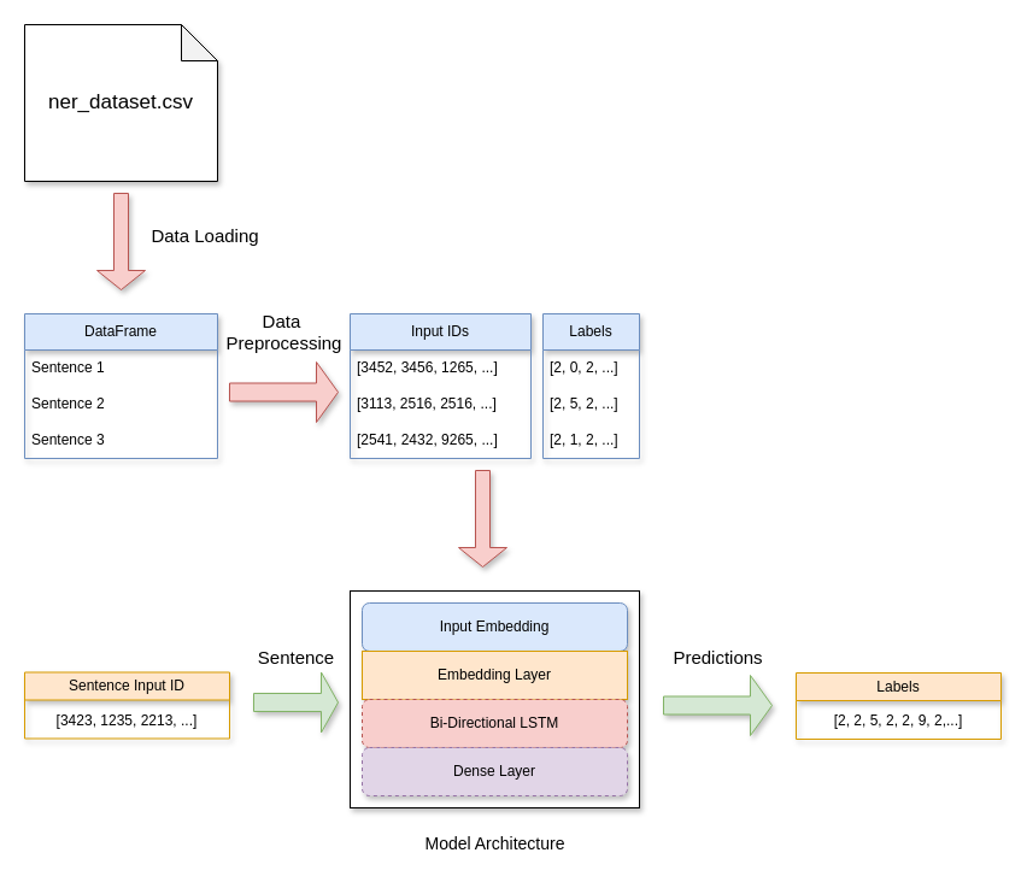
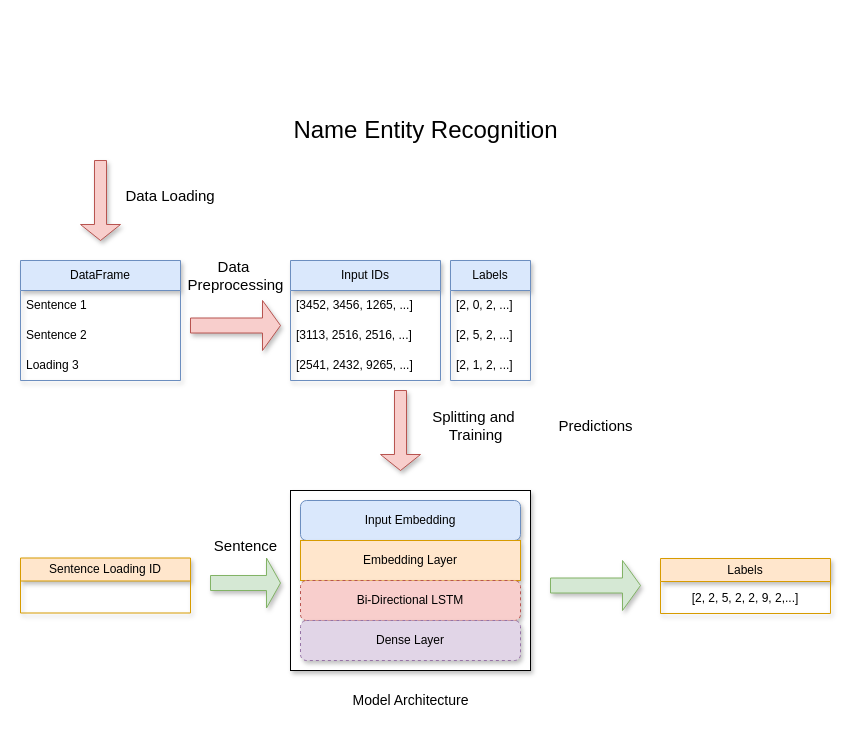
  <mxCell id="0" />
  <mxCell id="1" parent="0" />
  <mxCell id="2" value="" style="rounded=0;whiteSpace=wrap;html=1;shadow=1;" vertex="1" parent="1"><mxGeometry x="290" y="490" width="240" height="180" as="geometry" /></mxCell>
- <mxCell id="3" value="&lt;font style=&quot;font-size: 17px;&quot;&gt;ner_dataset.csv&lt;/font&gt;" style="shape=note;whiteSpace=wrap;html=1;backgroundOutline=1;darkOpacity=0.05;shadow=1;" vertex="1" parent="1"><mxGeometry y="20" width="160" height="130" as="geometry" x="20" /></mxCell>
  <mxCell id="4" value="" style="shape=singleArrow;direction=south;whiteSpace=wrap;html=1;strokeWidth=1;fillColor=#f8cecc;strokeColor=#b85450;shadow=1;" vertex="1" parent="1"><mxGeometry x="80" y="160" width="40" height="80" as="geometry" /></mxCell>
  <mxCell id="5" value="DataFrame" style="swimlane;fontStyle=0;childLayout=stackLayout;horizontal=1;startSize=30;horizontalStack=0;resizeParent=1;resizeParentMax=0;resizeLast=0;collapsible=1;marginBottom=0;whiteSpace=wrap;html=1;fillColor=#dae8fc;strokeColor=#6c8ebf;shadow=1;" vertex="1" parent="1"><mxGeometry y="260" width="160" height="120" as="geometry" x="20" /></mxCell>
  <mxCell id="6" value="Sentence 1" style="text;strokeColor=none;fillColor=none;align=left;verticalAlign=middle;spacingLeft=4;spacingRight=4;overflow=hidden;points=[[0,0.5],[1,0.5]];portConstraint=eastwest;rotatable=0;whiteSpace=wrap;html=1;" vertex="1" parent="5"><mxGeometry y="30" width="160" height="30" as="geometry" /></mxCell>
  <mxCell id="7" value="Sentence 2" style="text;strokeColor=none;fillColor=none;align=left;verticalAlign=middle;spacingLeft=4;spacingRight=4;overflow=hidden;points=[[0,0.5],[1,0.5]];portConstraint=eastwest;rotatable=0;whiteSpace=wrap;html=1;" vertex="1" parent="5"><mxGeometry y="60" width="160" height="30" as="geometry" /></mxCell>
- <mxCell id="8" value="Sentence 3" style="text;strokeColor=none;fillColor=none;align=left;verticalAlign=middle;spacingLeft=4;spacingRight=4;overflow=hidden;points=[[0,0.5],[1,0.5]];portConstraint=eastwest;rotatable=0;whiteSpace=wrap;html=1;" vertex="1" parent="5"><mxGeometry y="90" width="160" height="30" as="geometry" /></mxCell>
+ <mxCell id="8" value="Loading 3" style="text;strokeColor=none;fillColor=none;align=left;verticalAlign=middle;spacingLeft=4;spacingRight=4;overflow=hidden;points=[[0,0.5],[1,0.5]];portConstraint=eastwest;rotatable=0;whiteSpace=wrap;html=1;" vertex="1" parent="5"><mxGeometry y="90" width="160" height="30" as="geometry" /></mxCell>
  <mxCell id="9" value="" style="shape=singleArrow;whiteSpace=wrap;html=1;fontStyle=1;fillColor=#f8cecc;strokeColor=#b85450;shadow=1;" vertex="1" parent="1"><mxGeometry x="190" y="300" width="90" height="50" as="geometry" /></mxCell>
  <mxCell id="10" value="Input IDs" style="swimlane;fontStyle=0;childLayout=stackLayout;horizontal=1;startSize=30;horizontalStack=0;resizeParent=1;resizeParentMax=0;resizeLast=0;collapsible=1;marginBottom=0;whiteSpace=wrap;html=1;fillColor=#dae8fc;strokeColor=#6c8ebf;shadow=1;" vertex="1" parent="1"><mxGeometry x="290" y="260" width="150" height="120" as="geometry" /></mxCell>
  <mxCell id="11" value="[3452, 3456, 1265, ...]" style="text;strokeColor=none;fillColor=none;align=left;verticalAlign=middle;spacingLeft=4;spacingRight=4;overflow=hidden;points=[[0,0.5],[1,0.5]];portConstraint=eastwest;rotatable=0;whiteSpace=wrap;html=1;" vertex="1" parent="10"><mxGeometry y="30" width="150" height="30" as="geometry" /></mxCell>
  <mxCell id="12" value="[3113, 2516, 2516, ...]" style="text;strokeColor=none;fillColor=none;align=left;verticalAlign=middle;spacingLeft=4;spacingRight=4;overflow=hidden;points=[[0,0.5],[1,0.5]];portConstraint=eastwest;rotatable=0;whiteSpace=wrap;html=1;" vertex="1" parent="10"><mxGeometry y="60" width="150" height="30" as="geometry" /></mxCell>
  <mxCell id="13" value="[2541, 2432, 9265, ...]" style="text;strokeColor=none;fillColor=none;align=left;verticalAlign=middle;spacingLeft=4;spacingRight=4;overflow=hidden;points=[[0,0.5],[1,0.5]];portConstraint=eastwest;rotatable=0;whiteSpace=wrap;html=1;" vertex="1" parent="10"><mxGeometry y="90" width="150" height="30" as="geometry" /></mxCell>
  <mxCell id="14" value="Labels" style="swimlane;fontStyle=0;childLayout=stackLayout;horizontal=1;startSize=30;horizontalStack=0;resizeParent=1;resizeParentMax=0;resizeLast=0;collapsible=1;marginBottom=0;whiteSpace=wrap;html=1;fillColor=#dae8fc;strokeColor=#6c8ebf;shadow=1;" vertex="1" parent="1"><mxGeometry x="450" y="260" width="80" height="120" as="geometry" /></mxCell>
  <mxCell id="15" value="[2, 0, 2, ...]" style="text;strokeColor=none;fillColor=none;align=left;verticalAlign=middle;spacingLeft=4;spacingRight=4;overflow=hidden;points=[[0,0.5],[1,0.5]];portConstraint=eastwest;rotatable=0;whiteSpace=wrap;html=1;" vertex="1" parent="14"><mxGeometry y="30" width="80" height="30" as="geometry" /></mxCell>
  <mxCell id="16" value="[2, 5, 2, ...]" style="text;strokeColor=none;fillColor=none;align=left;verticalAlign=middle;spacingLeft=4;spacingRight=4;overflow=hidden;points=[[0,0.5],[1,0.5]];portConstraint=eastwest;rotatable=0;whiteSpace=wrap;html=1;" vertex="1" parent="14"><mxGeometry y="60" width="80" height="30" as="geometry" /></mxCell>
  <mxCell id="17" value="[2, 1, 2, ...]" style="text;strokeColor=none;fillColor=none;align=left;verticalAlign=middle;spacingLeft=4;spacingRight=4;overflow=hidden;points=[[0,0.5],[1,0.5]];portConstraint=eastwest;rotatable=0;whiteSpace=wrap;html=1;" vertex="1" parent="14"><mxGeometry y="90" width="80" height="30" as="geometry" /></mxCell>
  <mxCell id="18" value="" style="shape=singleArrow;direction=south;whiteSpace=wrap;html=1;fillColor=#f8cecc;strokeColor=#b85450;shadow=1;" vertex="1" parent="1"><mxGeometry x="380" y="390" width="40" height="80" as="geometry" /></mxCell>
  <mxCell id="19" value="Input Embedding" style="rounded=1;whiteSpace=wrap;html=1;fillColor=#dae8fc;strokeColor=#6c8ebf;shadow=1;" vertex="1" parent="1"><mxGeometry x="300" y="500" width="220" height="40" as="geometry" /></mxCell>
  <mxCell id="20" value="Embedding Layer" style="whiteSpace=wrap;html=1;fillColor=#ffe6cc;strokeColor=#d79b00;shadow=1;rounded=0;" vertex="1" parent="1"><mxGeometry x="300" y="540" width="220" height="40" as="geometry" /></mxCell>
  <mxCell id="21" value="Bi-Directional LSTM" style="rounded=1;whiteSpace=wrap;html=1;fillColor=#f8cecc;strokeColor=#b85450;shadow=1;dashed=1;" vertex="1" parent="1"><mxGeometry x="300" y="580" width="220" height="40" as="geometry" /></mxCell>
  <mxCell id="22" value="Dense Layer" style="rounded=1;whiteSpace=wrap;html=1;fillColor=#e1d5e7;strokeColor=#9673a6;shadow=1;dashed=1;" vertex="1" parent="1"><mxGeometry x="300" y="620" width="220" height="40" as="geometry" /></mxCell>
  <mxCell id="23" style="edgeStyle=orthogonalEdgeStyle;rounded=0;orthogonalLoop=1;jettySize=auto;html=1;exitX=0.5;exitY=1;exitDx=0;exitDy=0;" edge="1" parent="1"><mxGeometry relative="1" as="geometry"><mxPoint x="630" y="660" as="sourcePoint" /><mxPoint x="630" y="660" as="targetPoint" /></mxGeometry></mxCell>
  <mxCell id="24" value="" style="shape=singleArrow;whiteSpace=wrap;html=1;fillColor=#d5e8d4;strokeColor=#82b366;shadow=1;" vertex="1" parent="1"><mxGeometry x="210" y="557.5" width="70" height="50" as="geometry" /></mxCell>
- <mxCell id="25" value="&lt;span style=&quot;font-weight: normal;&quot;&gt;Sentence Input ID&lt;/span&gt;" style="swimlane;whiteSpace=wrap;html=1;shadow=1;fillColor=#ffe6cc;strokeColor=#d79b00;" vertex="1" parent="1"><mxGeometry y="557.5" width="170" height="55" as="geometry" x="20" /></mxCell>
- <mxCell id="26" value="&lt;span style=&quot;text-align: left;&quot;&gt;[3423, 1235, 2213, ...]&lt;/span&gt;" style="text;html=1;align=center;verticalAlign=middle;whiteSpace=wrap;rounded=0;" vertex="1" parent="25"><mxGeometry x="20" y="25" width="130" height="30" as="geometry" /></mxCell>
+ <mxCell id="25" value="&lt;span style=&quot;font-weight: normal;&quot;&gt;Sentence Loading ID&lt;/span&gt;" style="swimlane;whiteSpace=wrap;html=1;shadow=1;fillColor=#ffe6cc;strokeColor=#d79b00;" vertex="1" parent="1"><mxGeometry y="557.5" width="170" height="55" as="geometry" x="20" /></mxCell>
  <mxCell id="27" value="" style="shape=singleArrow;whiteSpace=wrap;html=1;fillColor=#d5e8d4;strokeColor=#82b366;shadow=1;" vertex="1" parent="1"><mxGeometry x="550" y="560" width="90" height="50" as="geometry" /></mxCell>
  <mxCell id="28" value="&lt;span style=&quot;color: rgba(0, 0, 0, 0); font-family: monospace; font-size: 0px; text-align: start;&quot;&gt;%3CmxGraphModel%3E%3Croot%3E%3CmxCell%20id%3D%220%22%2F%3E%3CmxCell%20id%3D%221%22%20parent%3D%220%22%2F%3E%3CmxCell%20id%3D%222%22%20value%3D%22%26lt%3Bspan%20style%3D%26quot%3Bfont-weight%3A%20normal%3B%26quot%3B%26gt%3BSentence%20Input%20ID%26lt%3B%2Fspan%26gt%3B%22%20style%3D%22swimlane%3BwhiteSpace%3Dwrap%3Bhtml%3D1%3B%22%20vertex%3D%221%22%20parent%3D%221%22%3E%3CmxGeometry%20y%3D%22575%22%20width%3D%22170%22%20height%3D%2255%22%20as%3D%22geometry%22%2F%3E%3C%2FmxCell%3E%3CmxCell%20id%3D%223%22%20value%3D%22%26lt%3Bspan%20style%3D%26quot%3Btext-align%3A%20left%3B%26quot%3B%26gt%3B%5B3423%2C%201235%2C%202213%2C%20...%5D%26lt%3B%2Fspan%26gt%3B%22%20style%3D%22text%3Bhtml%3D1%3Balign%3Dcenter%3BverticalAlign%3Dmiddle%3BwhiteSpace%3Dwrap%3Brounded%3D0%3B%22%20vertex%3D%221%22%20parent%3D%222%22%3E%3CmxGeometry%20x%3D%2220%22%20y%3D%2225%22%20width%3D%22130%22%20height%3D%2230%22%20as%3D%22geometry%22%2F%3E%3C%2FmxCell%3E%3C%2Froot%3E%3C%2FmxGraphModel%3E&lt;/span&gt;" style="text;html=1;align=center;verticalAlign=middle;resizable=0;points=[];autosize=1;strokeColor=none;fillColor=none;" vertex="1" parent="1"><mxGeometry x="710" y="558" width="20" height="30" as="geometry" /></mxCell>
  <mxCell id="29" value="&lt;span style=&quot;font-weight: 400;&quot;&gt;Labels&lt;/span&gt;" style="swimlane;whiteSpace=wrap;html=1;shadow=1;fillColor=#ffe6cc;strokeColor=#d79b00;" vertex="1" parent="1"><mxGeometry x="660" y="558" width="170" height="55" as="geometry" /></mxCell>
  <mxCell id="30" value="&lt;span style=&quot;text-align: left;&quot;&gt;[2, 2, 5, 2, 2, 9, 2,...]&lt;/span&gt;" style="text;html=1;align=center;verticalAlign=middle;whiteSpace=wrap;rounded=0;" vertex="1" parent="29"><mxGeometry x="20" y="25" width="130" height="30" as="geometry" /></mxCell>
  <mxCell id="31" value="&lt;font style=&quot;font-size: 15px;&quot;&gt;Data Loading&lt;/font&gt;" style="text;html=1;align=center;verticalAlign=middle;whiteSpace=wrap;rounded=0;" vertex="1" parent="1"><mxGeometry x="110" y="180" width="120" height="30" as="geometry" /></mxCell>
  <mxCell id="32" value="&lt;font style=&quot;font-size: 15px;&quot;&gt;Data&amp;nbsp;&lt;/font&gt;&lt;div style=&quot;font-size: 15px;&quot;&gt;&lt;font style=&quot;font-size: 15px;&quot;&gt;Preprocessing&lt;/font&gt;&lt;/div&gt;" style="text;html=1;align=center;verticalAlign=middle;resizable=0;points=[];autosize=1;strokeColor=none;fillColor=none;" vertex="1" parent="1"><mxGeometry x="175" y="250" width="120" height="50" as="geometry" /></mxCell>
+ <mxCell id="33" value="&lt;font style=&quot;font-size: 15px;&quot;&gt;Splitting and&amp;nbsp;&lt;/font&gt;&lt;div style=&quot;font-size: 15px;&quot;&gt;&lt;font style=&quot;font-size: 15px;&quot;&gt;Training&lt;/font&gt;&lt;/div&gt;" style="text;html=1;align=center;verticalAlign=middle;resizable=0;points=[];autosize=1;strokeColor=none;fillColor=none;" vertex="1" parent="1"><mxGeometry x="420" y="400" width="110" height="50" as="geometry" /></mxCell>
  <mxCell id="34" value="&lt;font style=&quot;font-size: 15px;&quot;&gt;Sentence&lt;/font&gt;" style="text;html=1;align=center;verticalAlign=middle;resizable=0;points=[];autosize=1;strokeColor=none;fillColor=none;" vertex="1" parent="1"><mxGeometry x="200" y="530" width="90" height="30" as="geometry" /></mxCell>
- <mxCell id="35" value="&lt;font style=&quot;font-size: 15px;&quot;&gt;Predictions&lt;/font&gt;" style="text;html=1;align=center;verticalAlign=middle;resizable=0;points=[];autosize=1;strokeColor=none;fillColor=none;" vertex="1" parent="1"><mxGeometry x="545" y="530" width="100" height="30" as="geometry" /></mxCell>
+ <mxCell id="35" value="&lt;font style=&quot;font-size: 15px;&quot;&gt;Predictions&lt;/font&gt;" style="text;html=1;align=center;verticalAlign=middle;resizable=0;points=[];autosize=1;strokeColor=none;fillColor=none;" vertex="1" parent="1"><mxGeometry x="545" y="410" width="100" height="30" as="geometry" /></mxCell>
  <mxCell id="36" value="&lt;font style=&quot;font-size: 14px;&quot;&gt;Model Architecture&lt;/font&gt;" style="text;html=1;align=center;verticalAlign=middle;resizable=0;points=[];autosize=1;strokeColor=none;fillColor=none;" vertex="1" parent="1"><mxGeometry x="340" y="685" width="140" height="30" as="geometry" /></mxCell>
+ <mxCell id="37" value="&lt;font style=&quot;font-size: 24px;&quot;&gt;Name Entity Recognition&lt;/font&gt;" style="text;html=1;align=center;verticalAlign=middle;resizable=0;points=[];autosize=1;strokeColor=none;fillColor=none;" vertex="1" parent="1"><mxGeometry x="280" y="110" width="290" height="40" as="geometry" /></mxCell>
